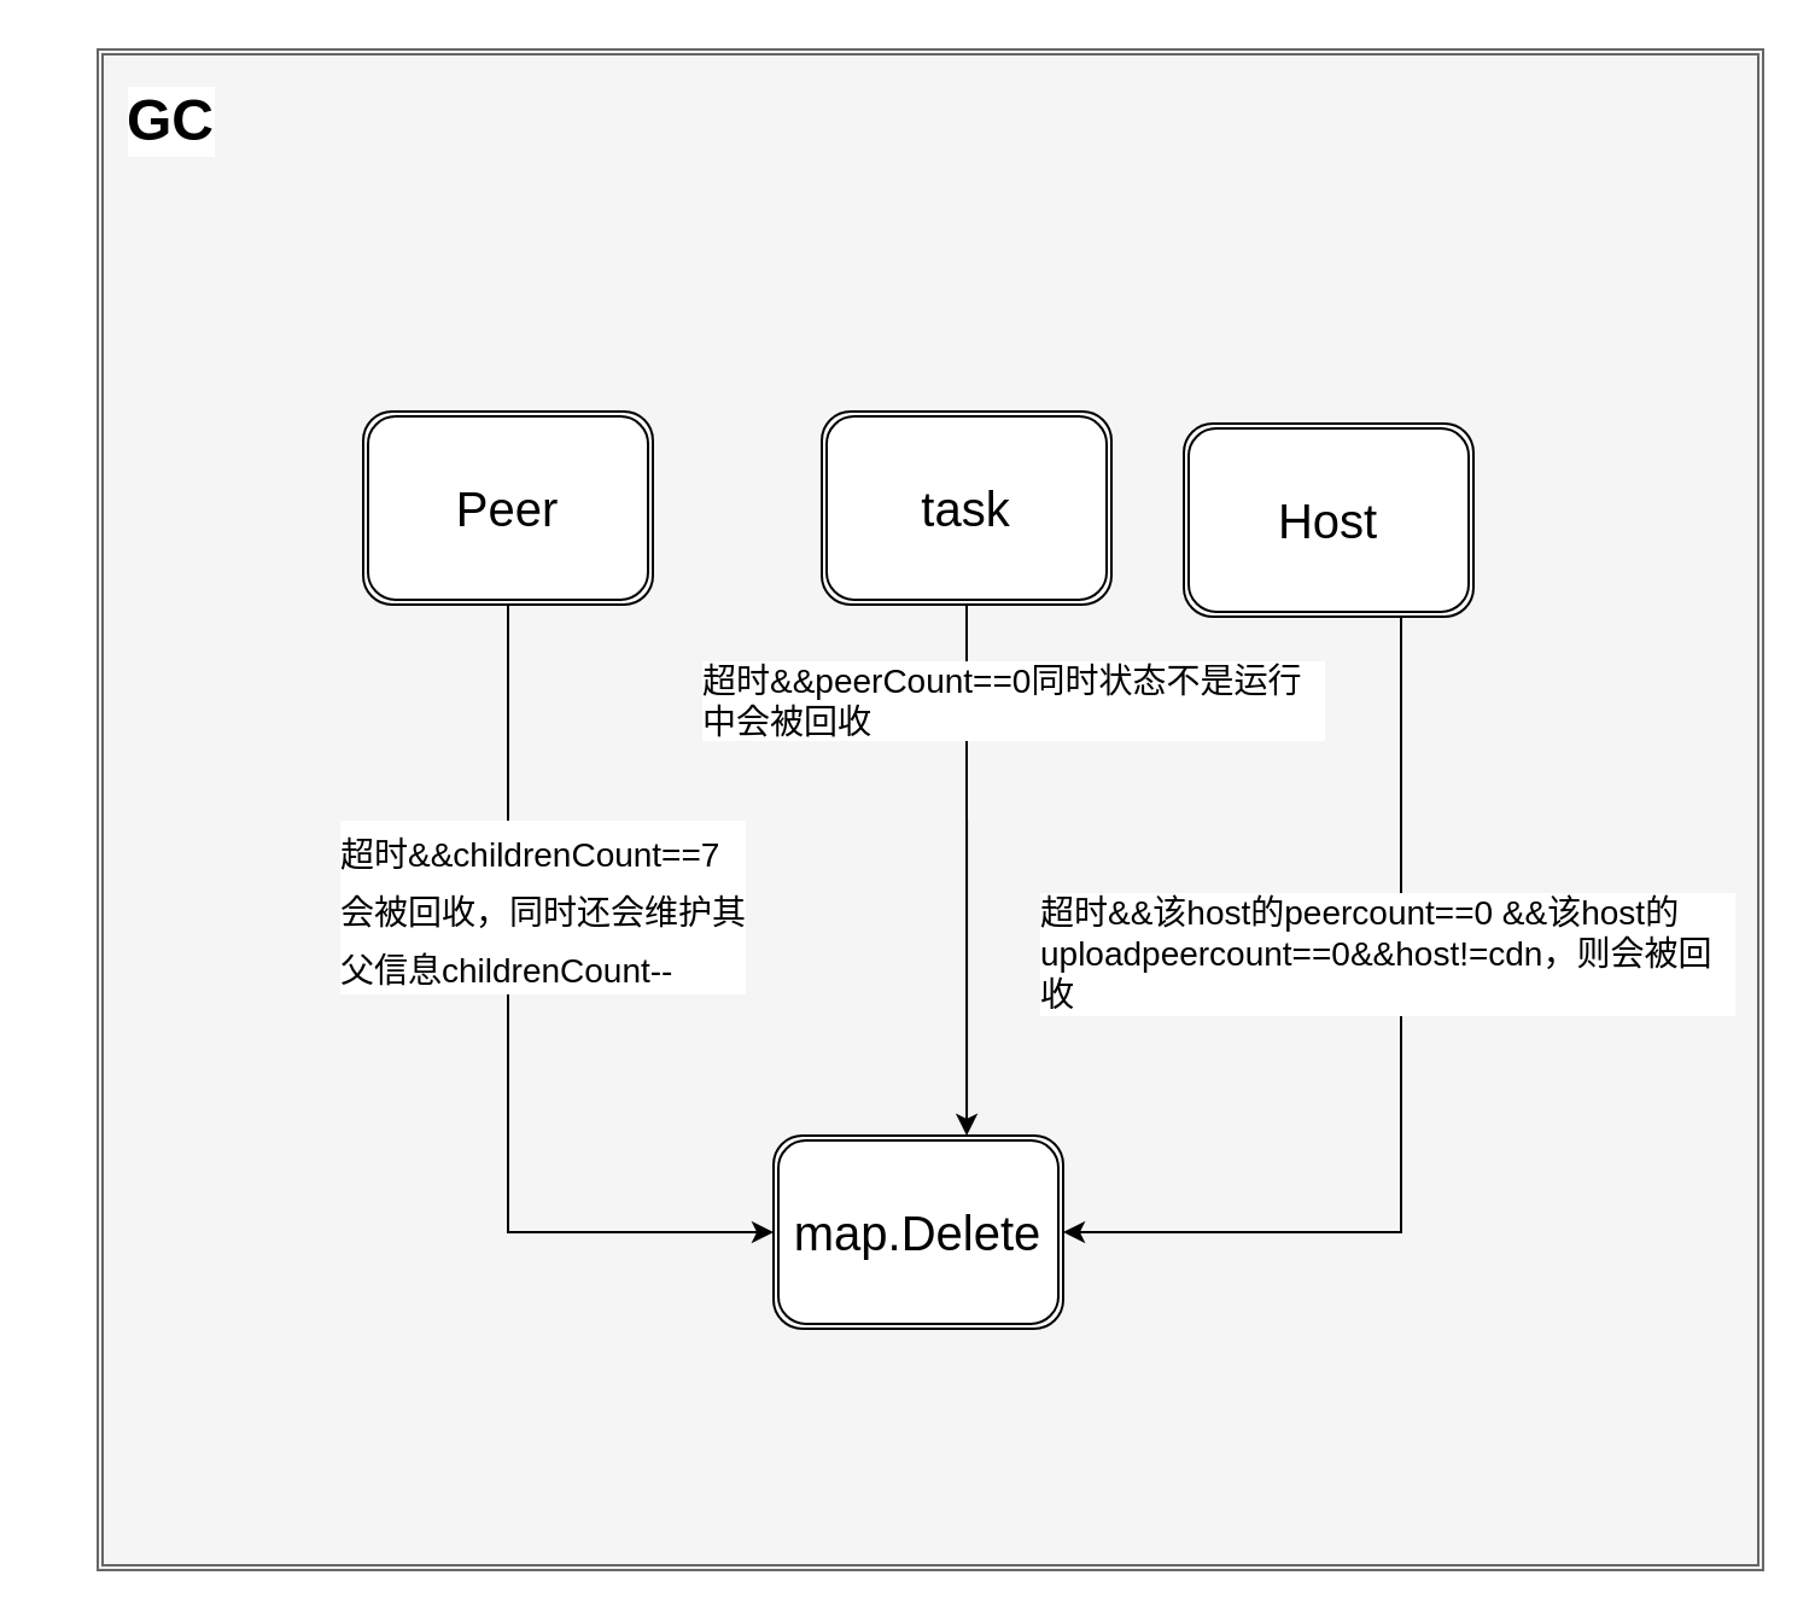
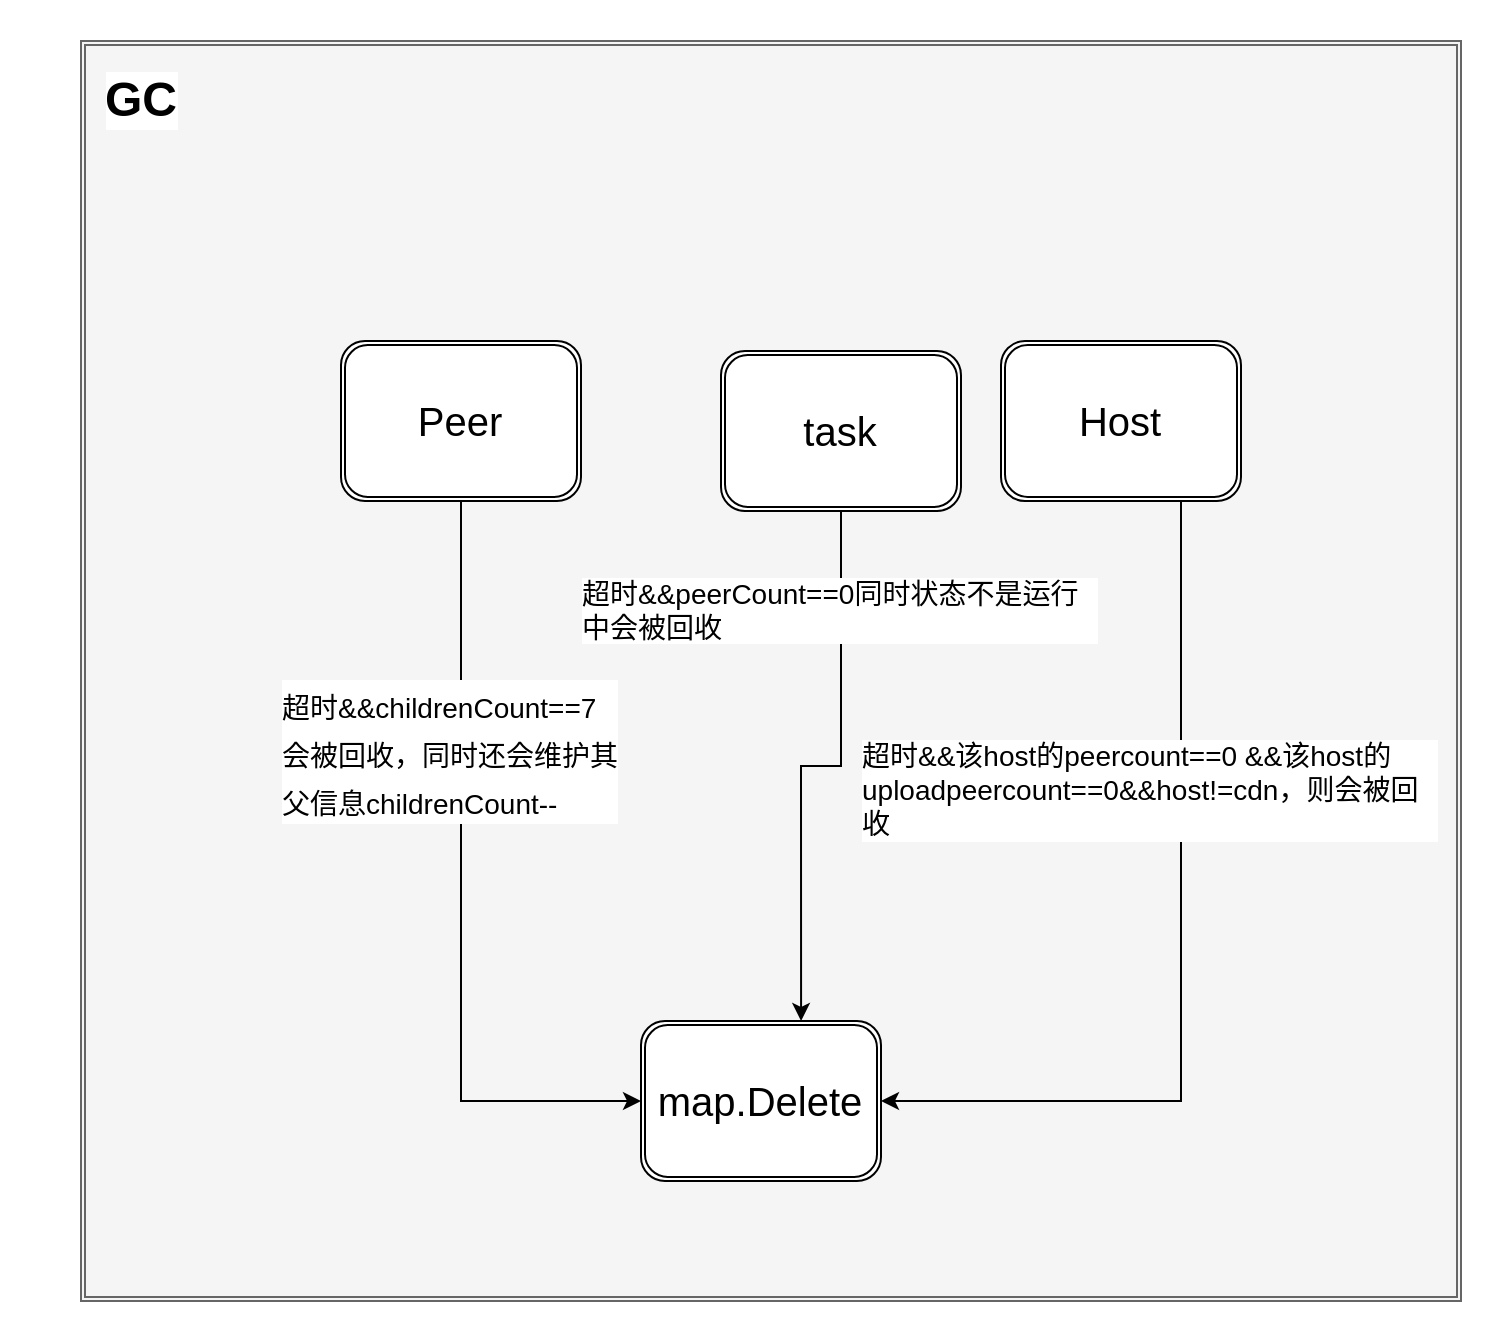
  <mxCell id="0" />
  <mxCell id="1" parent="0" />
  <mxCell id="2" value="" style="shape=ext;double=1;rounded=0;whiteSpace=wrap;html=1;labelBackgroundColor=#FFFFFF;fontFamily=Helvetica;fontSize=14;fontColor=#333333;fillColor=#f5f5f5;strokeColor=#666666;" vertex="1" parent="1"><mxGeometry x="40" y="20" width="690" height="630" as="geometry" /></mxCell>
  <mxCell id="3" value="GC" style="text;strokeColor=none;fillColor=none;html=1;fontSize=24;fontStyle=1;verticalAlign=middle;align=center;labelBackgroundColor=#FFFFFF;fontFamily=Helvetica;fontColor=#000000;" vertex="1" parent="1"><mxGeometry x="20" y="30" width="100" height="40" as="geometry" /></mxCell>
  <mxCell id="4" style="edgeStyle=orthogonalEdgeStyle;rounded=0;orthogonalLoop=1;jettySize=auto;html=1;exitX=0.5;exitY=1;exitDx=0;exitDy=0;entryX=0;entryY=0.5;entryDx=0;entryDy=0;fontFamily=Helvetica;fontSize=20;fontColor=#000000;" edge="1" parent="1" source="5" target="10"><mxGeometry relative="1" as="geometry" /></mxCell>
- <mxCell id="5" value="&lt;font style=&quot;font-size: 20px;&quot;&gt;Peer&lt;/font&gt;" style="shape=ext;double=1;rounded=1;whiteSpace=wrap;html=1;labelBackgroundColor=#FFFFFF;fontFamily=Helvetica;fontSize=14;fontColor=#000000;" vertex="1" parent="1"><mxGeometry x="150" y="170" width="120" height="80" as="geometry" /></mxCell>
+ <mxCell id="5" value="&lt;font style=&quot;font-size: 20px;&quot;&gt;Peer&lt;/font&gt;" style="shape=ext;double=1;rounded=1;whiteSpace=wrap;html=1;labelBackgroundColor=#FFFFFF;fontFamily=Helvetica;fontSize=14;fontColor=#000000;" vertex="1" parent="1"><mxGeometry x="170" y="170" width="120" height="80" as="geometry" /></mxCell>
  <mxCell id="6" style="edgeStyle=orthogonalEdgeStyle;rounded=0;orthogonalLoop=1;jettySize=auto;html=1;exitX=0.5;exitY=1;exitDx=0;exitDy=0;entryX=0.667;entryY=0;entryDx=0;entryDy=0;entryPerimeter=0;fontFamily=Helvetica;fontSize=14;fontColor=#000000;" edge="1" parent="1" source="7" target="10"><mxGeometry relative="1" as="geometry" /></mxCell>
- <mxCell id="7" value="&lt;font style=&quot;font-size: 20px;&quot;&gt;task&lt;/font&gt;" style="shape=ext;double=1;rounded=1;whiteSpace=wrap;html=1;labelBackgroundColor=#FFFFFF;fontFamily=Helvetica;fontSize=14;fontColor=#000000;" vertex="1" parent="1"><mxGeometry x="340" y="170" width="120" height="80" as="geometry" /></mxCell>
+ <mxCell id="7" value="&lt;font style=&quot;font-size: 20px;&quot;&gt;task&lt;/font&gt;" style="shape=ext;double=1;rounded=1;whiteSpace=wrap;html=1;labelBackgroundColor=#FFFFFF;fontFamily=Helvetica;fontSize=14;fontColor=#000000;" vertex="1" parent="1"><mxGeometry x="360" y="175" width="120" height="80" as="geometry" /></mxCell>
  <mxCell id="8" style="edgeStyle=orthogonalEdgeStyle;rounded=0;orthogonalLoop=1;jettySize=auto;html=1;exitX=0.75;exitY=1;exitDx=0;exitDy=0;entryX=1;entryY=0.5;entryDx=0;entryDy=0;fontFamily=Helvetica;fontSize=14;fontColor=#000000;" edge="1" parent="1" source="9" target="10"><mxGeometry relative="1" as="geometry" /></mxCell>
- <mxCell id="9" value="&lt;font style=&quot;font-size: 20px;&quot;&gt;Host&lt;/font&gt;" style="shape=ext;double=1;rounded=1;whiteSpace=wrap;html=1;labelBackgroundColor=#FFFFFF;fontFamily=Helvetica;fontSize=14;fontColor=#000000;" vertex="1" parent="1"><mxGeometry x="490" y="175" width="120" height="80" as="geometry" /></mxCell>
- <mxCell id="10" value="map.Delete" style="shape=ext;double=1;rounded=1;whiteSpace=wrap;html=1;labelBackgroundColor=#FFFFFF;fontFamily=Helvetica;fontSize=20;fontColor=#000000;" vertex="1" parent="1"><mxGeometry x="320" y="470" width="120" height="80" as="geometry" /></mxCell>
+ <mxCell id="9" value="&lt;font style=&quot;font-size: 20px;&quot;&gt;Host&lt;/font&gt;" style="shape=ext;double=1;rounded=1;whiteSpace=wrap;html=1;labelBackgroundColor=#FFFFFF;fontFamily=Helvetica;fontSize=14;fontColor=#000000;" vertex="1" parent="1"><mxGeometry x="500" y="170" width="120" height="80" as="geometry" /></mxCell>
+ <mxCell id="10" value="map.Delete" style="shape=ext;double=1;rounded=1;whiteSpace=wrap;html=1;labelBackgroundColor=#FFFFFF;fontFamily=Helvetica;fontSize=20;fontColor=#000000;" vertex="1" parent="1"><mxGeometry x="320" y="510" width="120" height="80" as="geometry" /></mxCell>
  <mxCell id="11" value="&lt;div style=&quot;text-align: start;&quot; class=&quot;lake-content&quot;&gt;&lt;span class=&quot;ne-text&quot;&gt;&lt;font style=&quot;font-size: 14px;&quot;&gt;超时&amp;amp;&amp;amp;childrenCount==7会被回收，同时还会维护其父信息childrenCount--&lt;/font&gt;&lt;/span&gt;&lt;/div&gt;" style="text;html=1;strokeColor=none;fillColor=none;align=center;verticalAlign=middle;whiteSpace=wrap;rounded=0;labelBackgroundColor=#FFFFFF;fontFamily=Helvetica;fontSize=20;fontColor=#000000;" vertex="1" parent="1"><mxGeometry x="140" y="360" width="170" height="30" as="geometry" /></mxCell>
- <mxCell id="12" value="&lt;div style=&quot;text-align: start;&quot; class=&quot;lake-content&quot;&gt;&lt;span class=&quot;ne-text&quot;&gt;超时&amp;amp;&amp;amp;peerCount==0同时状态不是运行中会被回收&lt;/span&gt;&lt;/div&gt;" style="text;html=1;strokeColor=none;fillColor=none;align=center;verticalAlign=middle;whiteSpace=wrap;rounded=0;labelBackgroundColor=#FFFFFF;fontFamily=Helvetica;fontSize=14;fontColor=#000000;" vertex="1" parent="1"><mxGeometry x="290" y="275" width="260" height="30" as="geometry" /></mxCell>
+ <mxCell id="12" value="&lt;div style=&quot;text-align: start;&quot; class=&quot;lake-content&quot;&gt;&lt;span class=&quot;ne-text&quot;&gt;超时&amp;amp;&amp;amp;peerCount==0同时状态不是运行中会被回收&lt;/span&gt;&lt;/div&gt;" style="text;html=1;strokeColor=none;fillColor=none;align=center;verticalAlign=middle;whiteSpace=wrap;rounded=0;labelBackgroundColor=#FFFFFF;fontFamily=Helvetica;fontSize=14;fontColor=#000000;" vertex="1" parent="1"><mxGeometry x="290" y="290" width="260" height="30" as="geometry" /></mxCell>
  <mxCell id="13" value="&lt;div style=&quot;text-align: start;&quot; class=&quot;lake-content&quot;&gt;&lt;span class=&quot;ne-text&quot;&gt;超时&amp;amp;&amp;amp;该host的peercount==0 &amp;amp;&amp;amp;该host的uploadpeercount==0&amp;amp;&amp;amp;host!=cdn，则会被回收&lt;/span&gt;&lt;/div&gt;" style="text;html=1;strokeColor=none;fillColor=none;align=center;verticalAlign=middle;whiteSpace=wrap;rounded=0;labelBackgroundColor=#FFFFFF;fontFamily=Helvetica;fontSize=14;fontColor=#000000;" vertex="1" parent="1"><mxGeometry x="430" y="380" width="290" height="30" as="geometry" /></mxCell>
